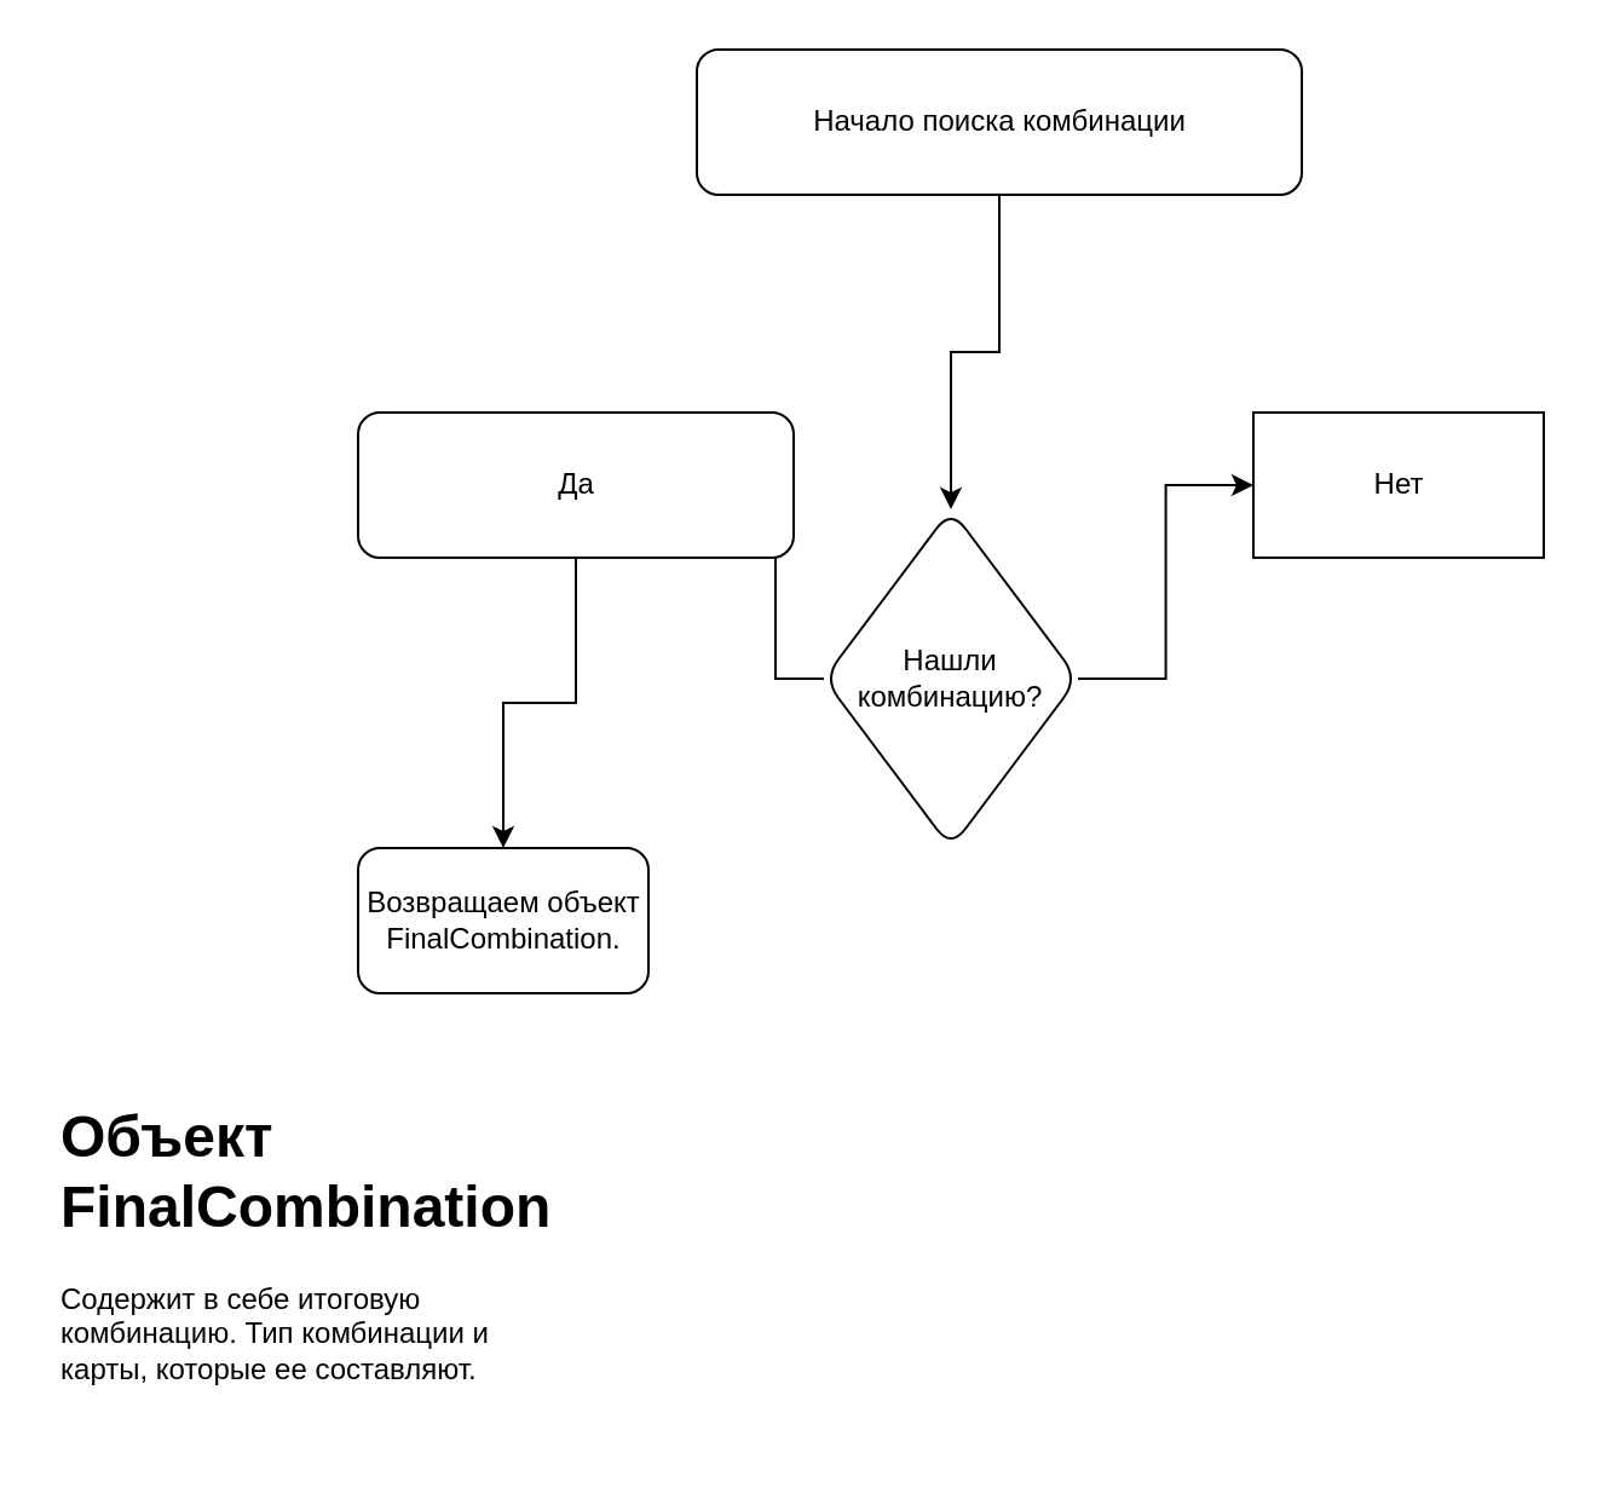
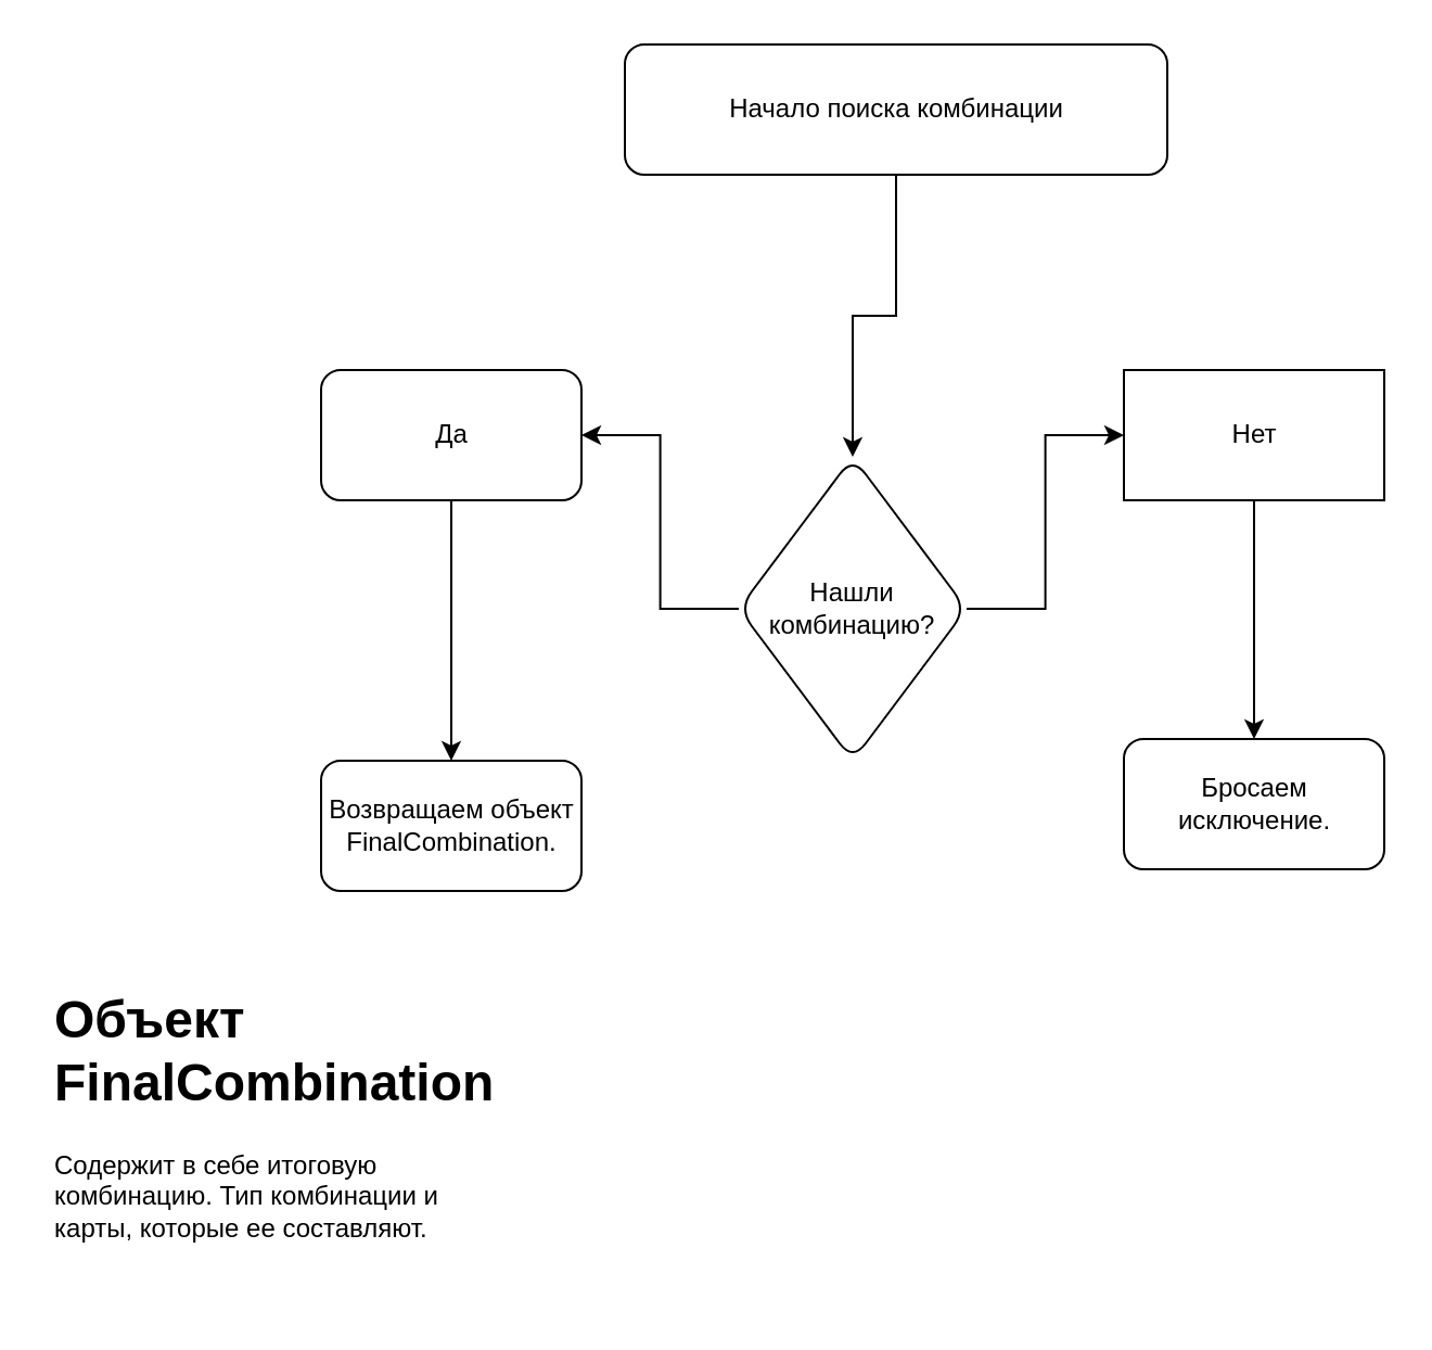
  <mxCell id="0" />
  <mxCell id="1" parent="0" />
  <mxCell id="2" value="" style="edgeStyle=orthogonalEdgeStyle;rounded=0;orthogonalLoop=1;jettySize=auto;html=1;" parent="1" source="3" target="6" edge="1"><mxGeometry relative="1" as="geometry" /></mxCell>
  <mxCell id="3" value="Начало поиска комбинации" style="rounded=1;whiteSpace=wrap;html=1;" parent="1" vertex="1"><mxGeometry x="287.5" y="20" width="250" height="60" as="geometry" /></mxCell>
  <mxCell id="4" value="" style="edgeStyle=orthogonalEdgeStyle;rounded=0;orthogonalLoop=1;jettySize=auto;html=1;" parent="1" source="6" target="9" edge="1"><mxGeometry relative="1" as="geometry" /></mxCell>
  <mxCell id="5" value="" style="edgeStyle=orthogonalEdgeStyle;rounded=0;orthogonalLoop=1;jettySize=auto;html=1;" parent="1" source="6" target="11" edge="1"><mxGeometry relative="1" as="geometry" /></mxCell>
  <mxCell id="6" value="Нашли комбинацию?" style="rhombus;whiteSpace=wrap;html=1;rounded=1;" parent="1" vertex="1"><mxGeometry x="340" y="210" width="105" height="140" as="geometry" /></mxCell>
+ <mxCell id="7" value="" style="edgeStyle=orthogonalEdgeStyle;rounded=0;orthogonalLoop=1;jettySize=auto;html=1;exitX=0.5;exitY=1;exitDx=0;exitDy=0;" parent="1" target="8" edge="1" source="9"><mxGeometry relative="1" as="geometry"><mxPoint x="577.5" y="260" as="sourcePoint" /></mxGeometry></mxCell>
+ <mxCell id="8" value="Бросаем исключение." style="whiteSpace=wrap;html=1;rounded=1;" parent="1" vertex="1"><mxGeometry x="517.5" y="340" width="120" height="60" as="geometry" /></mxCell>
  <mxCell id="9" value="Нет&lt;br&gt;" style="whiteSpace=wrap;html=1;rounded=0;" parent="1" vertex="1"><mxGeometry x="517.5" y="170" width="120" height="60" as="geometry" /></mxCell>
  <mxCell id="10" value="" style="edgeStyle=orthogonalEdgeStyle;rounded=0;orthogonalLoop=1;jettySize=auto;html=1;" parent="1" source="11" target="12" edge="1"><mxGeometry relative="1" as="geometry" /></mxCell>
- <mxCell id="11" value="Да" style="whiteSpace=wrap;html=1;rounded=1;" parent="1" vertex="1"><mxGeometry x="147.5" y="170" width="180" height="60" as="geometry" /></mxCell>
+ <mxCell id="11" value="Да" style="whiteSpace=wrap;html=1;rounded=1;" parent="1" vertex="1"><mxGeometry x="147.5" y="170" width="120" height="60" as="geometry" /></mxCell>
  <mxCell id="12" value="Возвращаем объект FinalCombination." style="rounded=1;whiteSpace=wrap;html=1;" parent="1" vertex="1"><mxGeometry x="147.5" y="350" width="120" height="60" as="geometry" /></mxCell>
  <mxCell id="13" value="&lt;h1&gt;Объект FinalCombination&lt;/h1&gt;&lt;p&gt;Содержит в себе итоговую комбинацию. Тип комбинации и карты, которые ее составляют.&lt;/p&gt;" style="text;html=1;strokeColor=none;fillColor=none;spacing=5;spacingTop=-20;whiteSpace=wrap;overflow=hidden;rounded=0;" parent="1" vertex="1"><mxGeometry x="20" y="450" width="220" height="150" as="geometry" /></mxCell>
